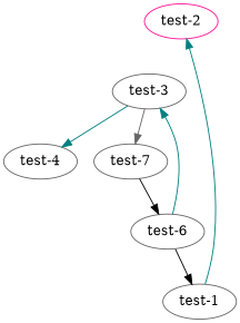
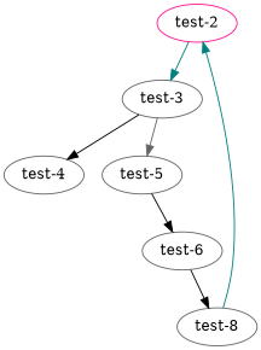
  digraph {
    node [color=gray40]
    edge [color=teal]
    "test-2" [color=deeppink]
-   "test-1"
+   "test-1" [label="test-8"]
    "test-3"
    "test-4"
-   "test-5" [label="test-7"]
+   "test-5"
    "test-6"
-   "test-6" -> "test-3"
+   "test-2" -> "test-3"
    "test-1" -> "test-2"
-   "test-3" -> "test-4"
+   "test-3" -> "test-4" [color=black]
    "test-3" -> "test-5" [color=gray40]
    "test-5" -> "test-6" [color=black]
    "test-6" -> "test-1" [color=black]
  }
